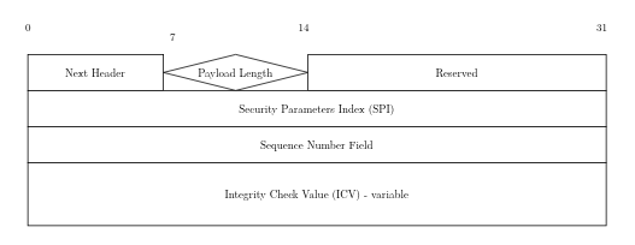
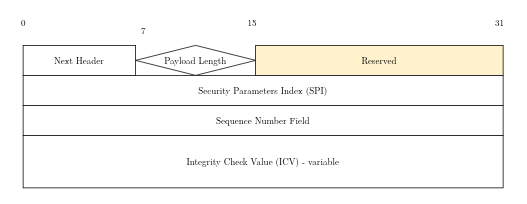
  <mxCell id="0" />
  <mxCell id="1" parent="0" />
  <mxCell id="2" value="&lt;font face=&quot;Latin Modern Roman&quot;&gt;0&lt;/font&gt;" style="text;html=1;align=center;verticalAlign=middle;resizable=0;points=[];autosize=1;" vertex="1" parent="1"><mxGeometry x="20" y="20" width="20" height="20" as="geometry" /></mxCell>
  <mxCell id="3" value="&lt;font face=&quot;Latin Modern Roman&quot;&gt;7&lt;/font&gt;" style="text;html=1;align=center;verticalAlign=middle;resizable=0;points=[];autosize=1;" vertex="1" parent="1"><mxGeometry x="180" y="30" width="20" height="20" as="geometry" /></mxCell>
- <mxCell id="4" value="&lt;font face=&quot;Latin Modern Roman&quot;&gt;14&lt;/font&gt;" style="text;html=1;align=center;verticalAlign=middle;resizable=0;points=[];autosize=1;" vertex="1" parent="1"><mxGeometry x="320" y="20" width="30" height="20" as="geometry" /></mxCell>
+ <mxCell id="4" value="&lt;font face=&quot;Latin Modern Roman&quot;&gt;15&lt;/font&gt;" style="text;html=1;align=center;verticalAlign=middle;resizable=0;points=[];autosize=1;" vertex="1" parent="1"><mxGeometry x="320" y="20" width="30" height="20" as="geometry" /></mxCell>
  <mxCell id="5" value="&lt;font face=&quot;Latin Modern Roman&quot;&gt;31&lt;/font&gt;" style="text;html=1;align=center;verticalAlign=middle;resizable=0;points=[];autosize=1;" vertex="1" parent="1"><mxGeometry x="650" y="20" width="30" height="20" as="geometry" /></mxCell>
  <mxCell id="6" value="Next Header" style="rounded=0;whiteSpace=wrap;html=1;fontFamily=Latin Modern Roman;FType=w;" vertex="1" parent="1"><mxGeometry x="30" y="60" width="150" height="40" as="geometry" /></mxCell>
  <mxCell id="7" value="&lt;font face=&quot;Latin Modern Roman&quot;&gt;Payload Length&lt;/font&gt;" style="rhombus;whiteSpace=wrap;html=1;" vertex="1" parent="1"><mxGeometry x="180" y="60" width="160" height="40" as="geometry" /></mxCell>
- <mxCell id="8" value="&lt;font face=&quot;Latin Modern Roman&quot;&gt;Reserved&lt;/font&gt;" style="rounded=0;whiteSpace=wrap;html=1;" vertex="1" parent="1"><mxGeometry x="340" y="60" width="330" height="40" as="geometry" /></mxCell>
+ <mxCell id="8" value="&lt;font face=&quot;Latin Modern Roman&quot;&gt;Reserved&lt;/font&gt;" style="rounded=0;whiteSpace=wrap;html=1;fillColor=#fff2cc;" vertex="1" parent="1"><mxGeometry x="340" y="60" width="330" height="40" as="geometry" /></mxCell>
  <mxCell id="9" value="&lt;font face=&quot;Latin Modern Roman&quot;&gt;Security Parameters Index (SPI)&lt;/font&gt;" style="rounded=0;whiteSpace=wrap;html=1;" vertex="1" parent="1"><mxGeometry x="30" y="100" width="640" height="40" as="geometry" /></mxCell>
  <mxCell id="10" value="&lt;font face=&quot;Latin Modern Roman&quot;&gt;Sequence Number Field&lt;/font&gt;" style="rounded=0;whiteSpace=wrap;html=1;" vertex="1" parent="1"><mxGeometry x="30" y="140" width="640" height="40" as="geometry" /></mxCell>
  <mxCell id="11" value="&lt;font face=&quot;Latin Modern Roman&quot;&gt;Integrity Check Value (ICV) - variable&lt;/font&gt;" style="rounded=0;whiteSpace=wrap;html=1;" vertex="1" parent="1"><mxGeometry x="30" y="180" width="640" height="70" as="geometry" /></mxCell>
